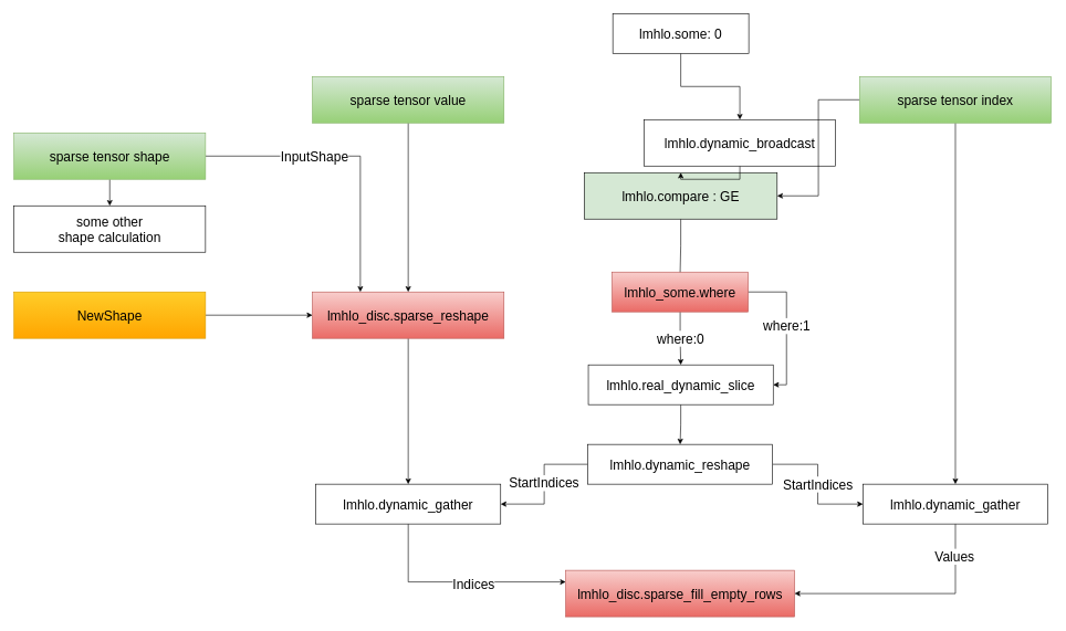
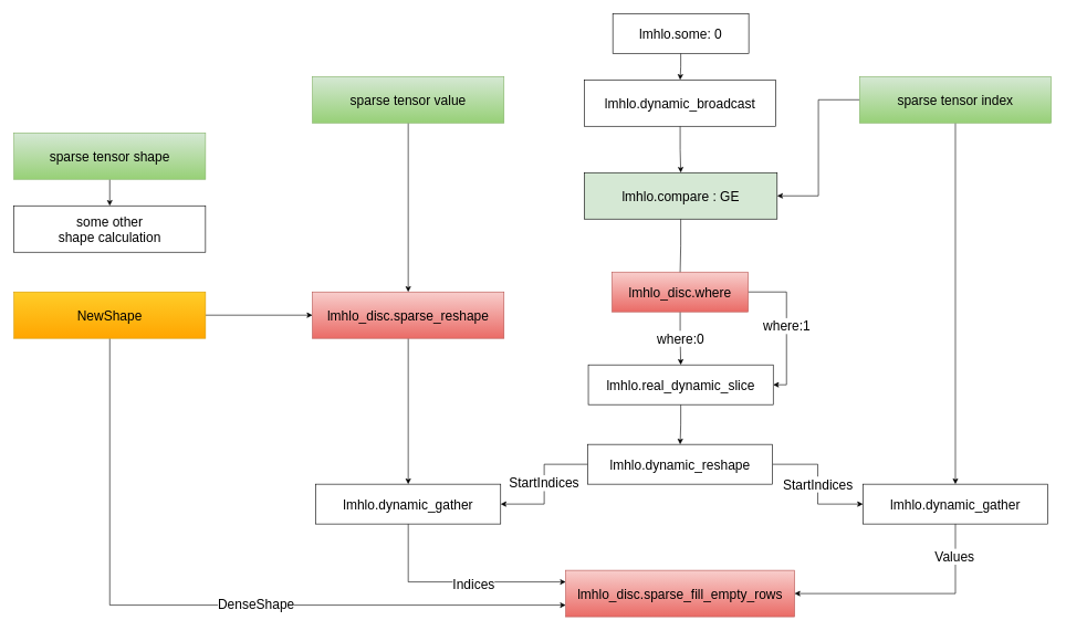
  <mxCell id="0" />
  <mxCell id="1" parent="0" />
  <mxCell id="2" style="edgeStyle=orthogonalEdgeStyle;rounded=0;orthogonalLoop=1;jettySize=auto;html=1;fontSize=20;" edge="1" parent="1" source="5" target="11"><mxGeometry relative="1" as="geometry" /></mxCell>
  <mxCell id="3" value="where:0" style="edgeLabel;html=1;align=center;verticalAlign=middle;resizable=0;points=[];fontSize=20;" vertex="1" connectable="0" parent="2"><mxGeometry x="-0.036" relative="1" as="geometry"><mxPoint as="offset" /></mxGeometry></mxCell>
  <mxCell id="4" value="where:1" style="edgeStyle=orthogonalEdgeStyle;rounded=0;orthogonalLoop=1;jettySize=auto;html=1;exitX=1;exitY=0.5;exitDx=0;exitDy=0;entryX=1;entryY=0.5;entryDx=0;entryDy=0;fontSize=20;" edge="1" parent="1" source="5" target="11"><mxGeometry relative="1" as="geometry" /></mxCell>
- <mxCell id="5" value="lmhlo_some.where" style="rounded=0;whiteSpace=wrap;html=1;fontSize=20;fillColor=#f8cecc;strokeColor=#b85450;gradientColor=#ea6b66;" vertex="1" parent="1"><mxGeometry x="921.88" y="410" width="205" height="60" as="geometry" /></mxCell>
+ <mxCell id="5" value="lmhlo_disc.where" style="rounded=0;whiteSpace=wrap;html=1;fontSize=20;fillColor=#f8cecc;strokeColor=#b85450;gradientColor=#ea6b66;" vertex="1" parent="1"><mxGeometry x="921.88" y="410" width="205" height="60" as="geometry" /></mxCell>
  <mxCell id="6" style="edgeStyle=orthogonalEdgeStyle;rounded=0;orthogonalLoop=1;jettySize=auto;html=1;exitX=0.5;exitY=1;exitDx=0;exitDy=0;fontSize=20;endArrow=none;" edge="1" parent="1" source="7" target="5"><mxGeometry relative="1" as="geometry" /></mxCell>
  <mxCell id="7" value="lmhlo.compare : GE" style="rounded=0;whiteSpace=wrap;html=1;fontSize=20;fillColor=#d5e8d4;" vertex="1" parent="1"><mxGeometry x="880" y="260" width="290.62" height="70" as="geometry" /></mxCell>
  <mxCell id="8" style="edgeStyle=orthogonalEdgeStyle;rounded=0;orthogonalLoop=1;jettySize=auto;html=1;entryX=0.5;entryY=0;entryDx=0;entryDy=0;fontSize=20;" edge="1" parent="1" source="9" target="7"><mxGeometry relative="1" as="geometry" /></mxCell>
- <mxCell id="9" value="lmhlo.dynamic_broadcast" style="rounded=0;whiteSpace=wrap;html=1;fontSize=20;" vertex="1" parent="1"><mxGeometry x="970" y="180" width="288.75" height="70" as="geometry" /></mxCell>
+ <mxCell id="9" value="lmhlo.dynamic_broadcast" style="rounded=0;whiteSpace=wrap;html=1;fontSize=20;" vertex="1" parent="1"><mxGeometry x="880" y="120" width="288.75" height="70" as="geometry" /></mxCell>
  <mxCell id="10" style="edgeStyle=orthogonalEdgeStyle;rounded=0;orthogonalLoop=1;jettySize=auto;html=1;exitX=0.5;exitY=1;exitDx=0;exitDy=0;entryX=0.5;entryY=0;entryDx=0;entryDy=0;fontSize=20;" edge="1" parent="1" source="11" target="18"><mxGeometry relative="1" as="geometry" /></mxCell>
  <mxCell id="11" value="lmhlo.real_dynamic_slice" style="rounded=0;whiteSpace=wrap;html=1;fontSize=20;" vertex="1" parent="1"><mxGeometry x="885.94" y="550" width="278.75" height="60" as="geometry" /></mxCell>
  <mxCell id="12" style="edgeStyle=orthogonalEdgeStyle;rounded=0;orthogonalLoop=1;jettySize=auto;html=1;entryX=1;entryY=0.5;entryDx=0;entryDy=0;fontSize=20;" edge="1" parent="1" source="14" target="36"><mxGeometry relative="1" as="geometry"><Array as="points"><mxPoint x="1439" y="895" /></Array></mxGeometry></mxCell>
  <mxCell id="13" value="Values" style="edgeLabel;html=1;align=center;verticalAlign=middle;resizable=0;points=[];fontSize=20;" vertex="1" connectable="0" parent="12"><mxGeometry x="-0.724" y="-2" relative="1" as="geometry"><mxPoint as="offset" /></mxGeometry></mxCell>
  <mxCell id="14" value="lmhlo.dynamic_gather" style="rounded=0;whiteSpace=wrap;html=1;fontSize=20;" vertex="1" parent="1"><mxGeometry x="1300" y="730" width="278.75" height="60" as="geometry" /></mxCell>
  <mxCell id="15" value="StartIndices" style="edgeStyle=orthogonalEdgeStyle;rounded=0;orthogonalLoop=1;jettySize=auto;html=1;exitX=1;exitY=0.5;exitDx=0;exitDy=0;entryX=0;entryY=0.5;entryDx=0;entryDy=0;fontSize=20;" edge="1" parent="1" source="18" target="14"><mxGeometry relative="1" as="geometry" /></mxCell>
  <mxCell id="16" style="edgeStyle=orthogonalEdgeStyle;rounded=0;orthogonalLoop=1;jettySize=auto;html=1;exitX=0;exitY=0.5;exitDx=0;exitDy=0;entryX=1;entryY=0.5;entryDx=0;entryDy=0;fontSize=20;" edge="1" parent="1" source="18" target="26"><mxGeometry relative="1" as="geometry" /></mxCell>
  <mxCell id="17" value="StartIndices" style="edgeLabel;html=1;align=center;verticalAlign=middle;resizable=0;points=[];fontSize=20;" vertex="1" connectable="0" parent="16"><mxGeometry x="-0.032" y="-1" relative="1" as="geometry"><mxPoint as="offset" /></mxGeometry></mxCell>
  <mxCell id="18" value="lmhlo.dynamic_reshape" style="rounded=0;whiteSpace=wrap;html=1;fontSize=20;" vertex="1" parent="1"><mxGeometry x="885" y="670" width="278.75" height="60" as="geometry" /></mxCell>
  <mxCell id="19" style="edgeStyle=orthogonalEdgeStyle;rounded=0;orthogonalLoop=1;jettySize=auto;html=1;exitX=0;exitY=0.5;exitDx=0;exitDy=0;entryX=1;entryY=0.5;entryDx=0;entryDy=0;fontSize=20;" edge="1" parent="1" source="21" target="7"><mxGeometry relative="1" as="geometry" /></mxCell>
  <mxCell id="20" style="edgeStyle=orthogonalEdgeStyle;rounded=0;orthogonalLoop=1;jettySize=auto;html=1;entryX=0.5;entryY=0;entryDx=0;entryDy=0;fontSize=20;" edge="1" parent="1" source="21" target="14"><mxGeometry relative="1" as="geometry" /></mxCell>
  <mxCell id="21" value="sparse tensor index" style="rounded=0;whiteSpace=wrap;html=1;fontSize=20;fillColor=#d5e8d4;strokeColor=#82b366;gradientColor=#97d077;" vertex="1" parent="1"><mxGeometry x="1295" y="115" width="288.75" height="70" as="geometry" /></mxCell>
  <mxCell id="22" style="edgeStyle=orthogonalEdgeStyle;rounded=0;orthogonalLoop=1;jettySize=auto;html=1;entryX=0.5;entryY=0;entryDx=0;entryDy=0;fontSize=20;" edge="1" parent="1" source="23" target="9"><mxGeometry relative="1" as="geometry" /></mxCell>
  <mxCell id="23" value="lmhlo.some: 0" style="rounded=0;whiteSpace=wrap;html=1;fontSize=20;" vertex="1" parent="1"><mxGeometry x="922.82" y="20" width="205" height="60" as="geometry" /></mxCell>
  <mxCell id="24" style="edgeStyle=orthogonalEdgeStyle;rounded=0;orthogonalLoop=1;jettySize=auto;html=1;entryX=0;entryY=0.25;entryDx=0;entryDy=0;fontSize=20;" edge="1" parent="1" source="26" target="36"><mxGeometry relative="1" as="geometry"><Array as="points"><mxPoint x="614" y="878" /></Array></mxGeometry></mxCell>
  <mxCell id="25" value="Indices" style="edgeLabel;html=1;align=center;verticalAlign=middle;resizable=0;points=[];fontSize=20;" vertex="1" connectable="0" parent="24"><mxGeometry x="0.145" y="-2" relative="1" as="geometry"><mxPoint y="1" as="offset" /></mxGeometry></mxCell>
  <mxCell id="26" value="lmhlo.dynamic_gather" style="rounded=0;whiteSpace=wrap;html=1;fontSize=20;" vertex="1" parent="1"><mxGeometry x="475" y="730" width="278.75" height="60" as="geometry" /></mxCell>
  <mxCell id="27" value="some other&lt;br&gt;shape calculation" style="rounded=0;whiteSpace=wrap;html=1;fontSize=20;" vertex="1" parent="1"><mxGeometry x="20" y="310" width="288.75" height="70" as="geometry" /></mxCell>
  <mxCell id="28" style="edgeStyle=orthogonalEdgeStyle;rounded=0;orthogonalLoop=1;jettySize=auto;html=1;fontSize=20;" edge="1" parent="1" source="29" target="26"><mxGeometry relative="1" as="geometry" /></mxCell>
  <mxCell id="29" value="lmhlo_disc.sparse_reshape" style="rounded=0;whiteSpace=wrap;html=1;fontSize=20;fillColor=#f8cecc;strokeColor=#b85450;gradientColor=#ea6b66;" vertex="1" parent="1"><mxGeometry x="470" y="440" width="288.75" height="70" as="geometry" /></mxCell>
  <mxCell id="30" style="edgeStyle=orthogonalEdgeStyle;rounded=0;orthogonalLoop=1;jettySize=auto;html=1;entryX=0.5;entryY=0;entryDx=0;entryDy=0;fontSize=20;" edge="1" parent="1" source="31" target="29"><mxGeometry relative="1" as="geometry" /></mxCell>
  <mxCell id="31" value="sparse tensor value" style="rounded=0;whiteSpace=wrap;html=1;fontSize=20;fillColor=#d5e8d4;gradientColor=#97d077;strokeColor=#82b366;" vertex="1" parent="1"><mxGeometry x="470" y="115" width="288.75" height="70" as="geometry" /></mxCell>
  <mxCell id="32" style="edgeStyle=orthogonalEdgeStyle;rounded=0;orthogonalLoop=1;jettySize=auto;html=1;entryX=0.5;entryY=0;entryDx=0;entryDy=0;fontSize=20;" edge="1" parent="1" source="35" target="27"><mxGeometry relative="1" as="geometry" /></mxCell>
- <mxCell id="33" style="edgeStyle=orthogonalEdgeStyle;rounded=0;orthogonalLoop=1;jettySize=auto;html=1;entryX=0.25;entryY=0;entryDx=0;entryDy=0;fontSize=20;" edge="1" parent="1" source="35" target="29"><mxGeometry relative="1" as="geometry" /></mxCell>
- <mxCell id="34" value="InputShape" style="edgeLabel;html=1;align=center;verticalAlign=middle;resizable=0;points=[];fontSize=20;" vertex="1" connectable="0" parent="33"><mxGeometry x="-0.252" relative="1" as="geometry"><mxPoint as="offset" /></mxGeometry></mxCell>
  <mxCell id="35" value="sparse tensor shape" style="rounded=0;whiteSpace=wrap;html=1;fontSize=20;fillColor=#d5e8d4;gradientColor=#97d077;strokeColor=#82b366;" vertex="1" parent="1"><mxGeometry x="20" y="200" width="288.75" height="70" as="geometry" /></mxCell>
  <mxCell id="36" value="lmhlo_disc.sparse_fill_empty_rows" style="rounded=0;whiteSpace=wrap;html=1;fontSize=20;fillColor=#f8cecc;strokeColor=#b85450;gradientColor=#ea6b66;" vertex="1" parent="1"><mxGeometry x="851.87" y="860" width="345" height="70" as="geometry" /></mxCell>
  <mxCell id="37" style="edgeStyle=orthogonalEdgeStyle;rounded=0;orthogonalLoop=1;jettySize=auto;html=1;entryX=0;entryY=0.5;entryDx=0;entryDy=0;fontSize=20;" edge="1" parent="1" source="40" target="29"><mxGeometry relative="1" as="geometry" /></mxCell>
+ <mxCell id="38" style="edgeStyle=orthogonalEdgeStyle;rounded=0;orthogonalLoop=1;jettySize=auto;html=1;entryX=0;entryY=0.75;entryDx=0;entryDy=0;fontSize=20;" edge="1" parent="1" source="40" target="36"><mxGeometry relative="1" as="geometry"><Array as="points"><mxPoint x="164" y="913" /></Array></mxGeometry></mxCell>
+ <mxCell id="39" value="DenseShape" style="edgeLabel;html=1;align=center;verticalAlign=middle;resizable=0;points=[];fontSize=20;" vertex="1" connectable="0" parent="38"><mxGeometry x="0.143" y="3" relative="1" as="geometry"><mxPoint y="1" as="offset" /></mxGeometry></mxCell>
  <mxCell id="40" value="NewShape" style="rounded=0;whiteSpace=wrap;html=1;fontSize=20;fillColor=#ffcd28;gradientColor=#ffa500;strokeColor=#d79b00;" vertex="1" parent="1"><mxGeometry x="20" y="440" width="288.75" height="70" as="geometry" /></mxCell>
